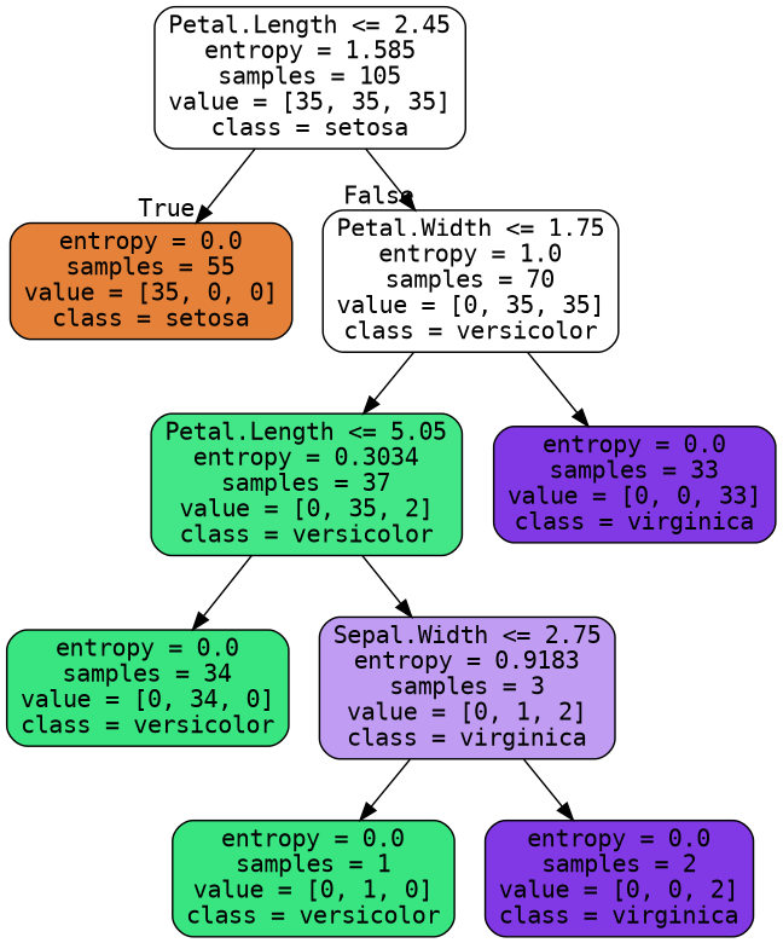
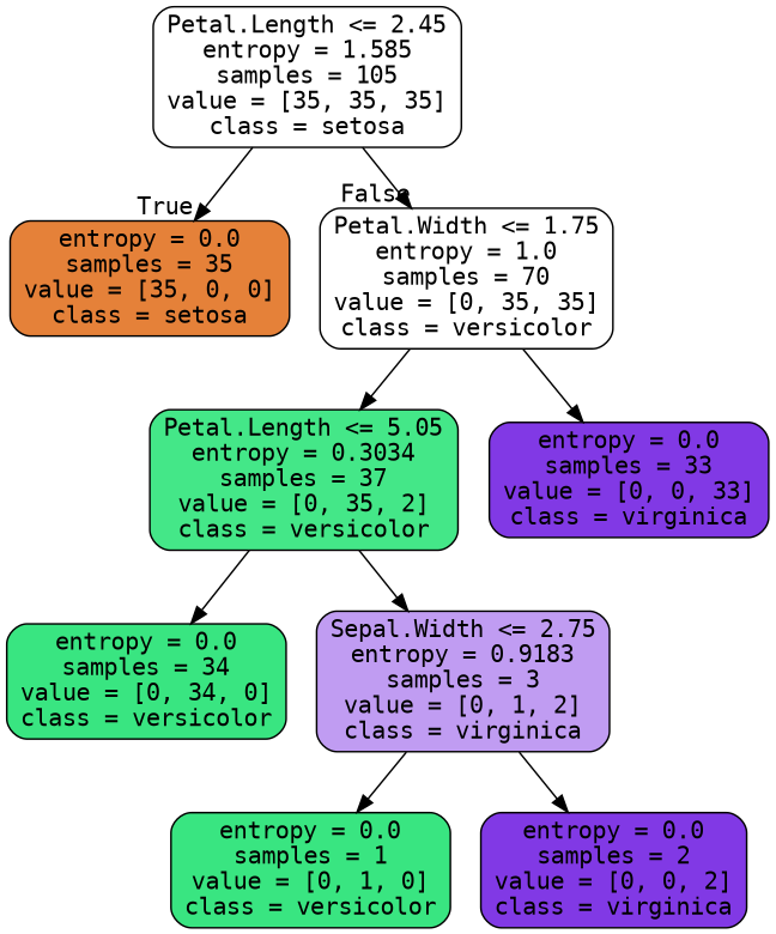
  digraph {
    fontname="DejaVu Sans Mono"
    node [color=black fillcolor="#8139e5ff" fontname="DejaVu Sans Mono" shape=box style="filled, rounded"]
    edge [fontname="DejaVu Sans Mono"]
    n1 [fillcolor="#e5813900" label="Petal.Length <= 2.45\nentropy = 1.585\nsamples = 105\nvalue = [35, 35, 35]\nclass = setosa"]
-   n2 [fillcolor="#e58139ff" label="entropy = 0.0\nsamples = 55\nvalue = [35, 0, 0]\nclass = setosa"]
+   n2 [fillcolor="#e58139ff" label="entropy = 0.0\nsamples = 35\nvalue = [35, 0, 0]\nclass = setosa"]
    n3 [fillcolor="#39e58100" label="Petal.Width <= 1.75\nentropy = 1.0\nsamples = 70\nvalue = [0, 35, 35]\nclass = versicolor"]
    n4 [fillcolor="#39e581f0" label="Petal.Length <= 5.05\nentropy = 0.3034\nsamples = 37\nvalue = [0, 35, 2]\nclass = versicolor"]
    n5 [label="entropy = 0.0\nsamples = 33\nvalue = [0, 0, 33]\nclass = virginica"]
    n6 [fillcolor="#39e581ff" label="entropy = 0.0\nsamples = 34\nvalue = [0, 34, 0]\nclass = versicolor"]
    n7 [fillcolor="#8139e57f" label="Sepal.Width <= 2.75\nentropy = 0.9183\nsamples = 3\nvalue = [0, 1, 2]\nclass = virginica"]
    n8 [fillcolor="#39e581ff" label="entropy = 0.0\nsamples = 1\nvalue = [0, 1, 0]\nclass = versicolor"]
    n9 [label="entropy = 0.0\nsamples = 2\nvalue = [0, 0, 2]\nclass = virginica"]
    n1 -> n2 [headlabel=True labelangle=45 labeldistance=2.5]
    n1 -> n3 [headlabel=False labelangle=-45 labeldistance=2.5]
    n3 -> n4
    n3 -> n5
    n4 -> n6
    n4 -> n7
    n7 -> n8
    n7 -> n9
  }
